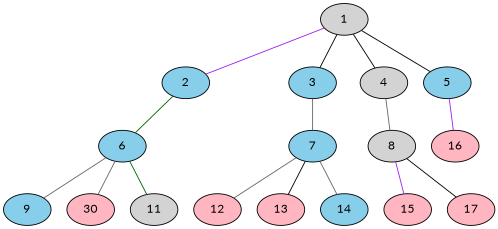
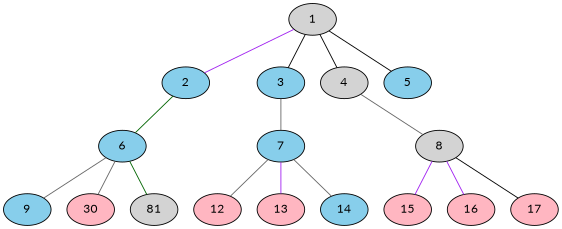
  graph {
    fontname=Lato
    node [chem=H fillcolor=skyblue fontname=Lato style=filled]
    edge [color=gray40 fontname=Lato valence=1]
    1 [chem=P fillcolor=lightgrey]
    2 [chem=O]
    3 [chem=O]
    4 [chem=O fillcolor=lightgrey]
    5 [chem=O]
    6 [chem=C]
    7 [chem=C]
    8 [chem=C fillcolor=lightgrey]
    9
    n10 [fillcolor=lightpink label=30]
-   11 [fillcolor=lightgrey]
+   11 [fillcolor=lightgrey label=81]
    12 [fillcolor=lightpink]
    13 [fillcolor=lightpink]
    14
    15 [fillcolor=lightpink]
    16 [fillcolor=lightpink]
    17 [fillcolor=lightpink]
    1 -- 2 [color=purple]
    1 -- 3 [color=black]
    1 -- 4 [color=black]
    1 -- 5 [color=black valence=2]
    2 -- 6 [color=darkgreen]
    3 -- 7
    4 -- 8
    6 -- 9
    6 -- n10
    6 -- 11 [color=darkgreen]
    7 -- 12
-   7 -- 13 [color=black]
+   7 -- 13 [color=purple]
    7 -- 14
    8 -- 15 [color=purple]
-   5 -- 16 [color=purple]
+   8 -- 16 [color=purple]
    8 -- 17 [color=black]
  }
